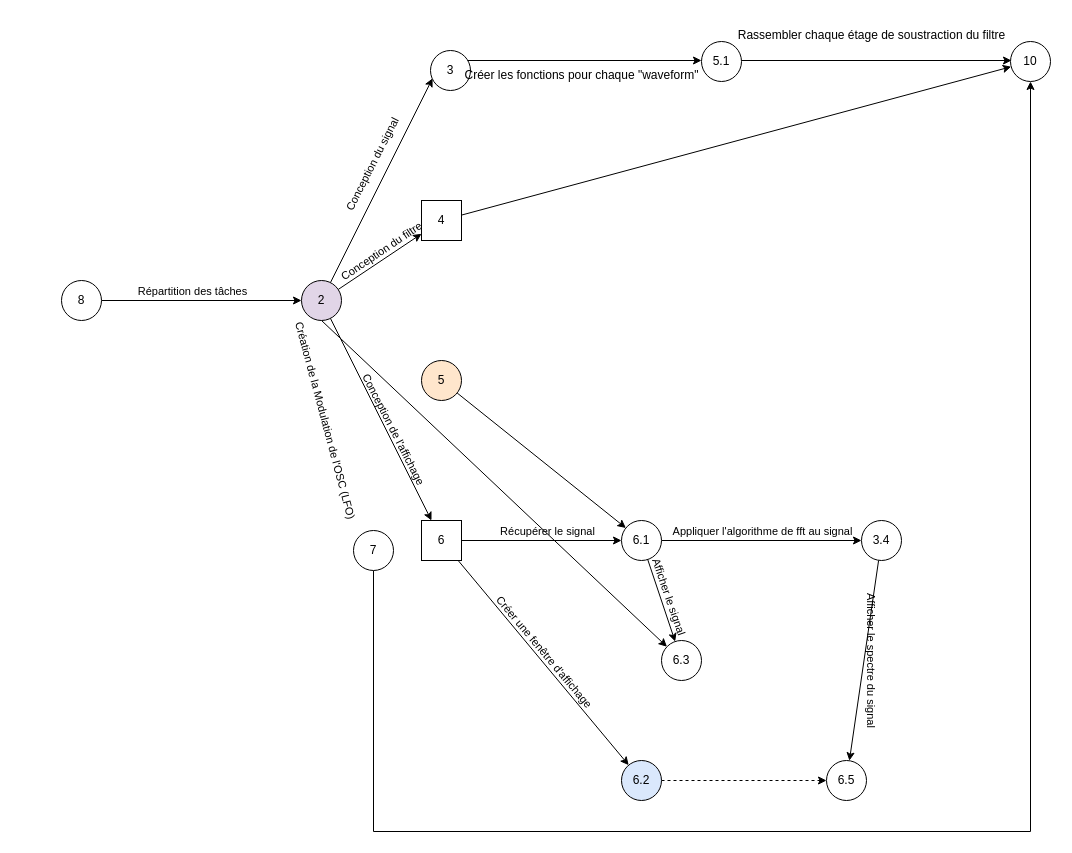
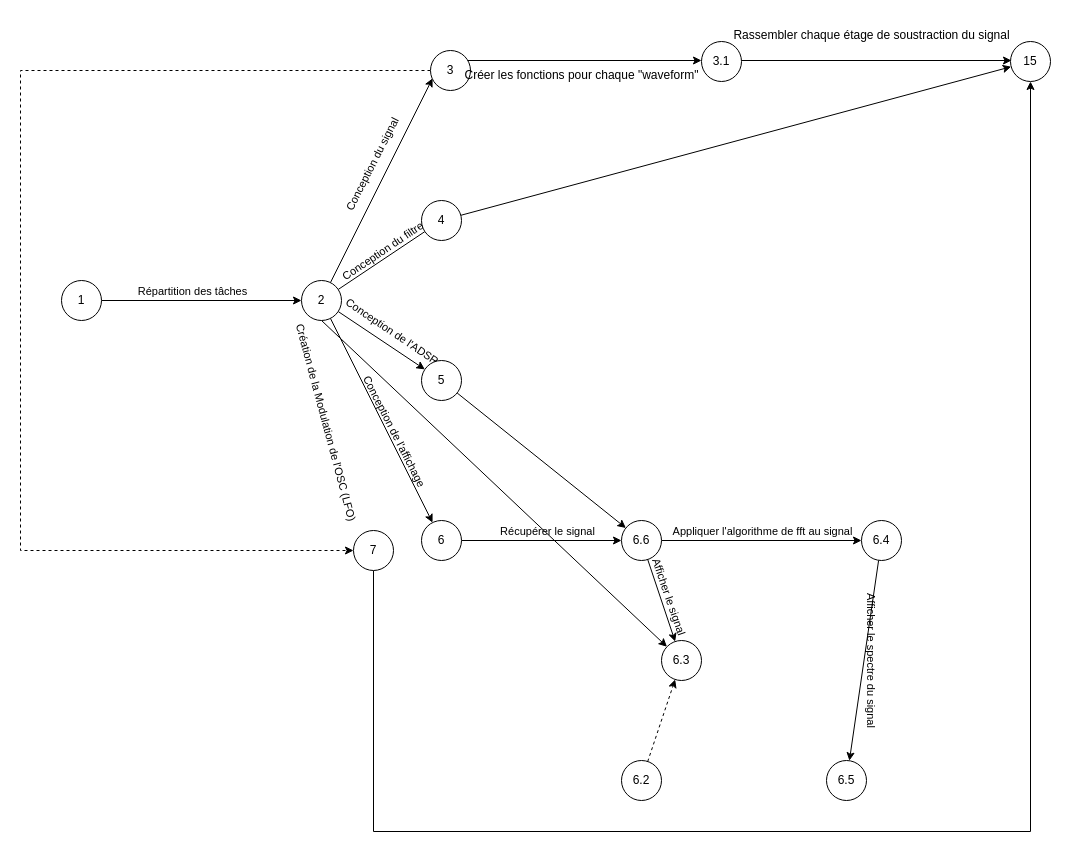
  <mxCell id="0" />
  <mxCell id="1" parent="0" />
  <mxCell id="2" style="rounded=0;orthogonalLoop=1;jettySize=auto;html=1;" parent="1" source="12" edge="1"><mxGeometry relative="1" as="geometry"><mxPoint x="432.056" y="77.889" as="targetPoint" /></mxGeometry></mxCell>
  <mxCell id="3" value="Conception du signal" style="edgeLabel;html=1;align=center;verticalAlign=middle;resizable=0;points=[];rotation=297;labelBackgroundColor=none;" parent="2" vertex="1" connectable="0"><mxGeometry x="-0.521" y="-1" relative="1" as="geometry"><mxPoint x="16" y="-69" as="offset" /></mxGeometry></mxCell>
- <mxCell id="4" style="edgeStyle=none;rounded=0;orthogonalLoop=1;jettySize=auto;html=1;" parent="1" source="12" target="17" edge="1"><mxGeometry relative="1" as="geometry" /></mxCell>
+ <mxCell id="4" style="edgeStyle=none;rounded=0;orthogonalLoop=1;jettySize=auto;html=1;endArrow=none;" parent="1" source="12" target="17" edge="1"><mxGeometry relative="1" as="geometry" /></mxCell>
  <mxCell id="5" value="Conception du filtre" style="edgeLabel;html=1;align=center;verticalAlign=middle;resizable=0;points=[];rotation=326;labelBackgroundColor=none;labelBorderColor=none;horizontal=1;" parent="4" vertex="1" connectable="0"><mxGeometry x="-0.205" y="1" relative="1" as="geometry"><mxPoint x="10" y="-15" as="offset" /></mxGeometry></mxCell>
+ <mxCell id="6" style="edgeStyle=none;rounded=0;orthogonalLoop=1;jettySize=auto;html=1;" parent="1" source="12" target="19" edge="1"><mxGeometry relative="1" as="geometry" /></mxCell>
+ <mxCell id="7" value="Conception de l'ADSR" style="edgeLabel;html=1;align=center;verticalAlign=middle;resizable=0;points=[];rotation=34;labelBackgroundColor=none;" parent="6" vertex="1" connectable="0"><mxGeometry x="-0.279" y="-1" relative="1" as="geometry"><mxPoint x="23" y="-3" as="offset" /></mxGeometry></mxCell>
  <mxCell id="8" style="edgeStyle=none;rounded=0;orthogonalLoop=1;jettySize=auto;html=1;" parent="1" source="12" target="24" edge="1"><mxGeometry relative="1" as="geometry" /></mxCell>
  <mxCell id="9" value="Conception de l'affichage" style="edgeLabel;html=1;align=center;verticalAlign=middle;resizable=0;points=[];rotation=63;labelBackgroundColor=none;" parent="8" vertex="1" connectable="0"><mxGeometry x="0.224" y="2" relative="1" as="geometry"><mxPoint y="-12" as="offset" /></mxGeometry></mxCell>
  <mxCell id="10" value="Création de la Modulation de l'OSC (LFO)" style="edgeLabel;html=1;align=center;verticalAlign=middle;resizable=0;points=[];rotation=75;labelBackgroundColor=none;" vertex="1" connectable="0" parent="8"><mxGeometry x="0.224" y="2" relative="1" as="geometry"><mxPoint x="-68" y="-21" as="offset" /></mxGeometry></mxCell>
  <mxCell id="11" style="rounded=0;orthogonalLoop=1;jettySize=auto;html=1;exitX=0.5;exitY=1;exitDx=0;exitDy=0;" edge="1" parent="1" source="12" target="36"><mxGeometry relative="1" as="geometry" /></mxCell>
- <mxCell id="12" value="2" style="ellipse;whiteSpace=wrap;html=1;aspect=fixed;fillColor=#e1d5e7;" parent="1" vertex="1"><mxGeometry x="301" y="280" width="40" height="40" as="geometry" /></mxCell>
+ <mxCell id="12" value="2" style="ellipse;whiteSpace=wrap;html=1;aspect=fixed;" parent="1" vertex="1"><mxGeometry x="301" y="280" width="40" height="40" as="geometry" /></mxCell>
  <mxCell id="13" style="edgeStyle=orthogonalEdgeStyle;rounded=0;orthogonalLoop=1;jettySize=auto;html=1;exitX=1;exitY=0.5;exitDx=0;exitDy=0;entryX=0;entryY=0.5;entryDx=0;entryDy=0;" edge="1" parent="1"><mxGeometry relative="1" as="geometry"><mxPoint x="461" y="60" as="sourcePoint" /><mxPoint x="701" y="60" as="targetPoint" /></mxGeometry></mxCell>
+ <mxCell id="14" style="edgeStyle=orthogonalEdgeStyle;rounded=0;orthogonalLoop=1;jettySize=auto;html=1;exitX=0;exitY=0.5;exitDx=0;exitDy=0;entryX=0;entryY=0.5;entryDx=0;entryDy=0;dashed=1;" edge="1" parent="1" source="15" target="47"><mxGeometry relative="1" as="geometry"><mxPoint x="40" y="531" as="targetPoint" /><Array as="points"><mxPoint x="20" y="70" /><mxPoint x="20" y="550" /></Array></mxGeometry></mxCell>
  <mxCell id="15" value="3" style="ellipse;whiteSpace=wrap;html=1;aspect=fixed;" parent="1" vertex="1"><mxGeometry x="430" y="50" width="40" height="40" as="geometry" /></mxCell>
  <mxCell id="16" style="rounded=0;orthogonalLoop=1;jettySize=auto;html=1;" edge="1" parent="1" source="17" target="45"><mxGeometry relative="1" as="geometry" /></mxCell>
- <mxCell id="17" value="4" style="whiteSpace=wrap;html=1;aspect=fixed;rounded=0;" parent="1" vertex="1"><mxGeometry x="421" y="200" width="40" height="40" as="geometry" /></mxCell>
+ <mxCell id="17" value="4" style="ellipse;whiteSpace=wrap;html=1;aspect=fixed;" parent="1" vertex="1"><mxGeometry x="421" y="200" width="40" height="40" as="geometry" /></mxCell>
  <mxCell id="18" style="rounded=0;orthogonalLoop=1;jettySize=auto;html=1;" edge="1" parent="1" source="19" target="32"><mxGeometry relative="1" as="geometry" /></mxCell>
- <mxCell id="19" value="5" style="ellipse;whiteSpace=wrap;html=1;aspect=fixed;fillColor=#ffe6cc;" parent="1" vertex="1"><mxGeometry x="421" y="360" width="40" height="40" as="geometry" /></mxCell>
+ <mxCell id="19" value="5" style="ellipse;whiteSpace=wrap;html=1;aspect=fixed;" parent="1" vertex="1"><mxGeometry x="421" y="360" width="40" height="40" as="geometry" /></mxCell>
  <mxCell id="20" style="edgeStyle=none;rounded=0;orthogonalLoop=1;jettySize=auto;html=1;" parent="1" source="24" target="32" edge="1"><mxGeometry relative="1" as="geometry" /></mxCell>
  <mxCell id="21" value="Récupérer le signal" style="edgeLabel;align=center;verticalAlign=middle;resizable=0;points=[];labelBackgroundColor=none;html=1;" parent="20" vertex="1" connectable="0"><mxGeometry x="-0.186" y="1" relative="1" as="geometry"><mxPoint x="20" y="-9" as="offset" /></mxGeometry></mxCell>
- <mxCell id="22" style="edgeStyle=none;rounded=0;orthogonalLoop=1;jettySize=auto;html=1;" parent="1" source="24" target="35" edge="1"><mxGeometry relative="1" as="geometry" /></mxCell>
- <mxCell id="23" value="Créer une fenêtre d'affichage" style="edgeLabel;html=1;align=center;verticalAlign=middle;resizable=0;points=[];rotation=50;labelBackgroundColor=none;" parent="22" vertex="1" connectable="0"><mxGeometry x="0.463" relative="1" as="geometry"><mxPoint x="-38" y="-59" as="offset" /></mxGeometry></mxCell>
- <mxCell id="24" value="6" style="whiteSpace=wrap;html=1;aspect=fixed;rounded=0;" parent="1" vertex="1"><mxGeometry x="421" y="520" width="40" height="40" as="geometry" /></mxCell>
+ <mxCell id="24" value="6" style="ellipse;whiteSpace=wrap;html=1;aspect=fixed;" parent="1" vertex="1"><mxGeometry x="421" y="520" width="40" height="40" as="geometry" /></mxCell>
  <mxCell id="25" style="edgeStyle=none;rounded=0;orthogonalLoop=1;jettySize=auto;html=1;entryX=0;entryY=0.5;entryDx=0;entryDy=0;" parent="1" source="27" target="12" edge="1"><mxGeometry relative="1" as="geometry" /></mxCell>
  <mxCell id="26" value="Répartition des tâches" style="edgeLabel;html=1;align=center;verticalAlign=middle;resizable=0;points=[];" parent="25" vertex="1" connectable="0"><mxGeometry x="-0.359" y="1" relative="1" as="geometry"><mxPoint x="26" y="-9" as="offset" /></mxGeometry></mxCell>
- <mxCell id="27" value="8" style="ellipse;whiteSpace=wrap;html=1;aspect=fixed;" parent="1" vertex="1"><mxGeometry x="61" y="280" width="40" height="40" as="geometry" /></mxCell>
+ <mxCell id="27" value="1" style="ellipse;whiteSpace=wrap;html=1;aspect=fixed;" parent="1" vertex="1"><mxGeometry x="61" y="280" width="40" height="40" as="geometry" /></mxCell>
  <mxCell id="28" style="edgeStyle=none;rounded=0;orthogonalLoop=1;jettySize=auto;html=1;" parent="1" source="32" target="36" edge="1"><mxGeometry relative="1" as="geometry" /></mxCell>
  <mxCell id="29" value="Afficher le signal" style="edgeLabel;html=1;align=center;verticalAlign=middle;resizable=0;points=[];rotation=71;labelBackgroundColor=none;" parent="28" vertex="1" connectable="0"><mxGeometry x="-0.223" relative="1" as="geometry"><mxPoint x="11" y="4" as="offset" /></mxGeometry></mxCell>
  <mxCell id="30" style="edgeStyle=none;rounded=0;orthogonalLoop=1;jettySize=auto;html=1;" parent="1" source="32" target="39" edge="1"><mxGeometry relative="1" as="geometry" /></mxCell>
  <mxCell id="31" value="Appliquer l'algorithme de fft au signal" style="edgeLabel;html=1;align=center;verticalAlign=middle;resizable=0;points=[];labelBackgroundColor=none;" parent="30" vertex="1" connectable="0"><mxGeometry x="0.229" y="-1" relative="1" as="geometry"><mxPoint x="-23" y="-11" as="offset" /></mxGeometry></mxCell>
- <mxCell id="32" value="6.1" style="ellipse;whiteSpace=wrap;html=1;aspect=fixed;" parent="1" vertex="1"><mxGeometry x="621" y="520" width="40" height="40" as="geometry" /></mxCell>
- <mxCell id="34" style="edgeStyle=none;rounded=0;orthogonalLoop=1;jettySize=auto;html=1;dashed=1;" parent="1" source="35" target="40" edge="1"><mxGeometry relative="1" as="geometry" /></mxCell>
- <mxCell id="35" value="6.2" style="ellipse;whiteSpace=wrap;html=1;aspect=fixed;fillColor=#dae8fc;" parent="1" vertex="1"><mxGeometry x="621" y="760" width="40" height="40" as="geometry" /></mxCell>
+ <mxCell id="32" value="6.6" style="ellipse;whiteSpace=wrap;html=1;aspect=fixed;" parent="1" vertex="1"><mxGeometry x="621" y="520" width="40" height="40" as="geometry" /></mxCell>
+ <mxCell id="33" style="edgeStyle=none;rounded=0;orthogonalLoop=1;jettySize=auto;html=1;dashed=1;" parent="1" source="35" target="36" edge="1"><mxGeometry relative="1" as="geometry" /></mxCell>
+ <mxCell id="35" value="6.2" style="ellipse;whiteSpace=wrap;html=1;aspect=fixed;" parent="1" vertex="1"><mxGeometry x="621" y="760" width="40" height="40" as="geometry" /></mxCell>
  <mxCell id="36" value="6.3" style="ellipse;whiteSpace=wrap;html=1;aspect=fixed;" parent="1" vertex="1"><mxGeometry x="661" y="640" width="40" height="40" as="geometry" /></mxCell>
  <mxCell id="37" style="edgeStyle=none;rounded=0;orthogonalLoop=1;jettySize=auto;html=1;" parent="1" source="39" target="40" edge="1"><mxGeometry relative="1" as="geometry" /></mxCell>
  <mxCell id="38" value="Afficher le spectre du signal" style="edgeLabel;html=1;align=center;verticalAlign=middle;resizable=0;points=[];rotation=90;labelBackgroundColor=none;" parent="37" vertex="1" connectable="0"><mxGeometry x="0.14" y="-1" relative="1" as="geometry"><mxPoint x="11" y="-14" as="offset" /></mxGeometry></mxCell>
- <mxCell id="39" value="3.4" style="ellipse;whiteSpace=wrap;html=1;aspect=fixed;" parent="1" vertex="1"><mxGeometry x="861" y="520" width="40" height="40" as="geometry" /></mxCell>
+ <mxCell id="39" value="6.4" style="ellipse;whiteSpace=wrap;html=1;aspect=fixed;" parent="1" vertex="1"><mxGeometry x="861" y="520" width="40" height="40" as="geometry" /></mxCell>
  <mxCell id="40" value="6.5" style="ellipse;whiteSpace=wrap;html=1;aspect=fixed;" parent="1" vertex="1"><mxGeometry x="826" y="760" width="40" height="40" as="geometry" /></mxCell>
  <mxCell id="41" style="edgeStyle=orthogonalEdgeStyle;rounded=0;orthogonalLoop=1;jettySize=auto;html=1;exitX=1;exitY=0.5;exitDx=0;exitDy=0;entryX=0;entryY=0.5;entryDx=0;entryDy=0;" edge="1" parent="1"><mxGeometry relative="1" as="geometry"><mxPoint x="741" y="60" as="sourcePoint" /><mxPoint x="1011" y="60" as="targetPoint" /></mxGeometry></mxCell>
- <mxCell id="42" value="5.1" style="ellipse;whiteSpace=wrap;html=1;aspect=fixed;" vertex="1" parent="1"><mxGeometry x="701" y="41" width="40" height="40" as="geometry" /></mxCell>
+ <mxCell id="42" value="3.1" style="ellipse;whiteSpace=wrap;html=1;aspect=fixed;" vertex="1" parent="1"><mxGeometry x="701" y="41" width="40" height="40" as="geometry" /></mxCell>
  <mxCell id="43" value="Créer les fonctions pour chaque &quot;waveform&quot;" style="text;html=1;align=center;verticalAlign=middle;resizable=0;points=[];autosize=1;strokeColor=none;fillColor=none;" vertex="1" parent="1"><mxGeometry x="451" y="60" width="260" height="30" as="geometry" /></mxCell>
- <mxCell id="44" value="Rassembler chaque étage de soustraction du filtre" style="text;html=1;align=center;verticalAlign=middle;resizable=0;points=[];autosize=1;strokeColor=none;fillColor=none;" vertex="1" parent="1"><mxGeometry x="721" y="20" width="300" height="30" as="geometry" /></mxCell>
- <mxCell id="45" value="10" style="ellipse;whiteSpace=wrap;html=1;aspect=fixed;" vertex="1" parent="1"><mxGeometry x="1010" y="41" width="40" height="40" as="geometry" /></mxCell>
+ <mxCell id="44" value="Rassembler chaque étage de soustraction du signal" style="text;html=1;align=center;verticalAlign=middle;resizable=0;points=[];autosize=1;strokeColor=none;fillColor=none;" vertex="1" parent="1"><mxGeometry x="721" y="20" width="300" height="30" as="geometry" /></mxCell>
+ <mxCell id="45" value="15" style="ellipse;whiteSpace=wrap;html=1;aspect=fixed;" vertex="1" parent="1"><mxGeometry x="1010" y="41" width="40" height="40" as="geometry" /></mxCell>
  <mxCell id="46" style="edgeStyle=orthogonalEdgeStyle;rounded=0;orthogonalLoop=1;jettySize=auto;html=1;entryX=0.5;entryY=1;entryDx=0;entryDy=0;" edge="1" parent="1" source="47" target="45"><mxGeometry relative="1" as="geometry"><mxPoint x="373" y="851" as="targetPoint" /><Array as="points"><mxPoint x="373" y="831" /><mxPoint x="1030" y="831" /></Array></mxGeometry></mxCell>
  <mxCell id="47" value="7" style="ellipse;whiteSpace=wrap;html=1;aspect=fixed;" vertex="1" parent="1"><mxGeometry x="353" y="530" width="40" height="40" as="geometry" /></mxCell>
